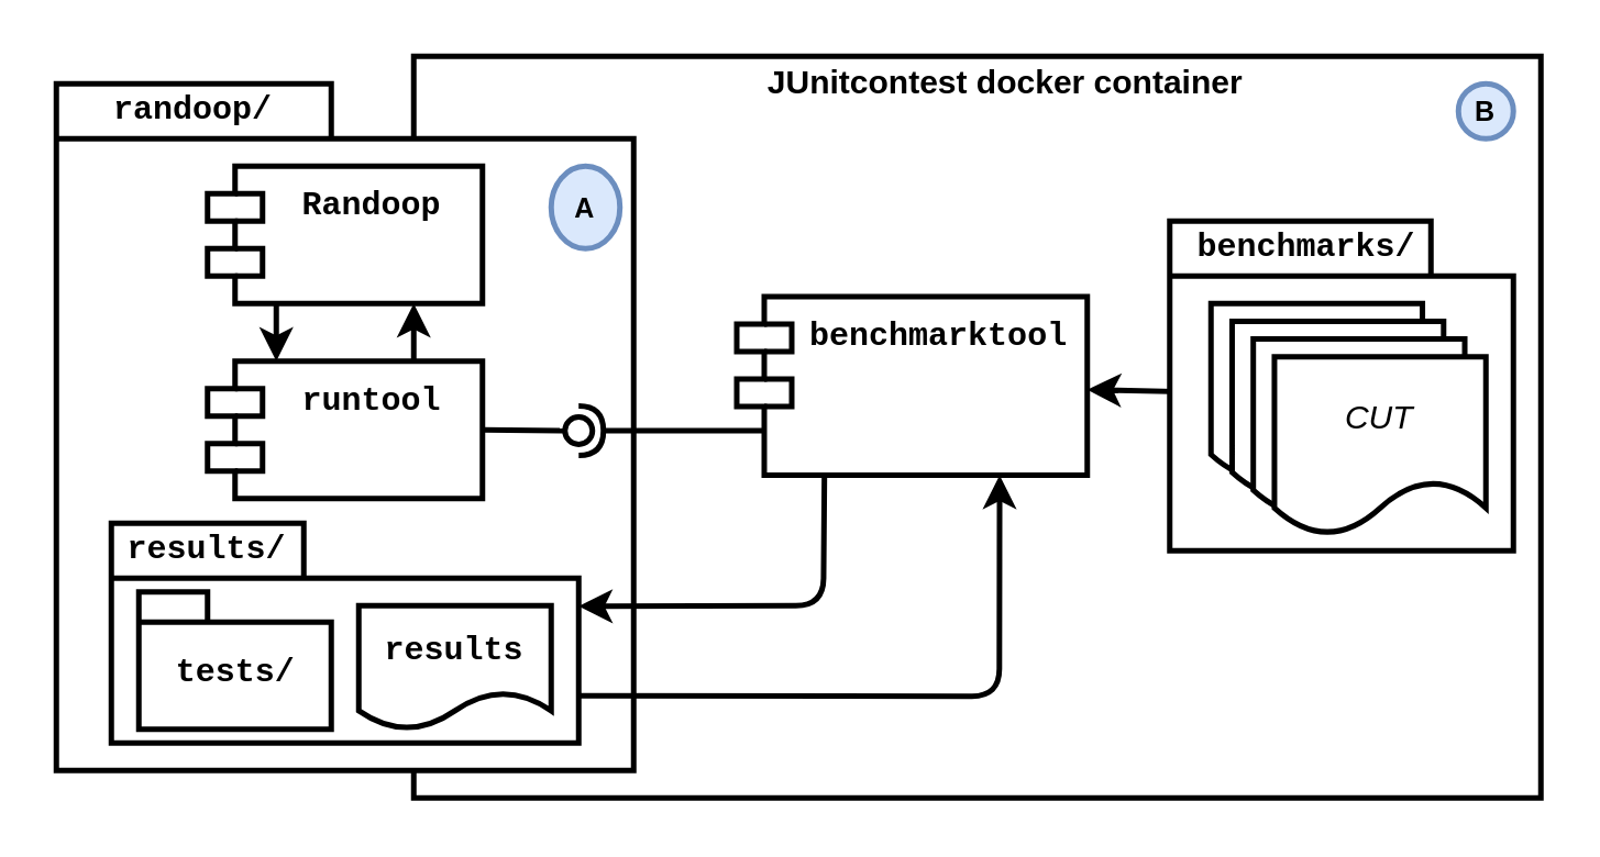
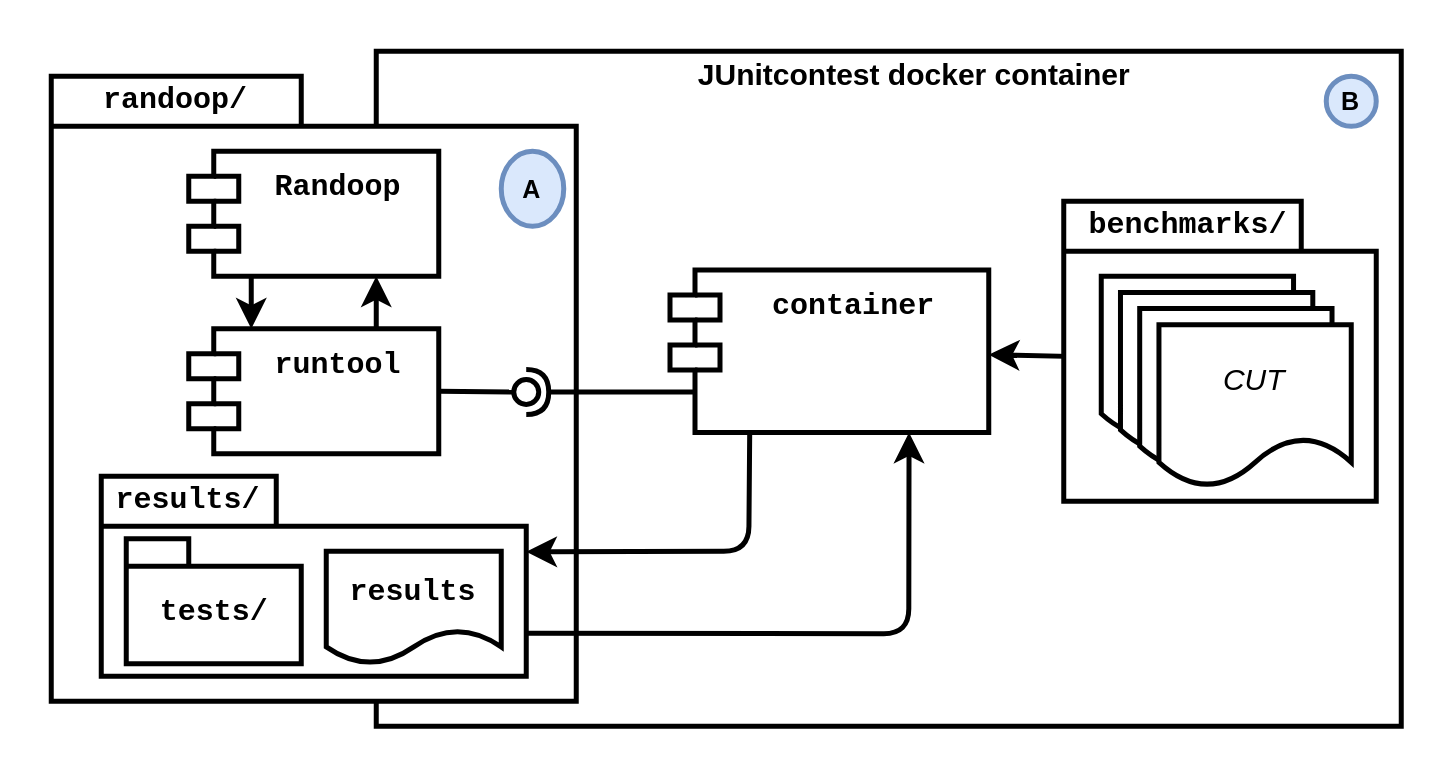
  <mxCell id="0" />
  <mxCell id="1" parent="0" />
  <mxCell id="2" value="" style="rounded=0;whiteSpace=wrap;html=1;fillColor=none;strokeWidth=2;" parent="1" vertex="1"><mxGeometry x="150" y="20" width="410" height="270" as="geometry" /></mxCell>
  <mxCell id="3" value="&lt;b&gt;JUnitcontest docker container&lt;/b&gt;" style="text;html=1;strokeColor=none;fillColor=none;align=center;verticalAlign=middle;whiteSpace=wrap;rounded=0;strokeWidth=2;" parent="1" vertex="1"><mxGeometry x="267.5" y="20" width="195" height="20" as="geometry" /></mxCell>
  <mxCell id="4" value="" style="shape=folder;fontStyle=1;spacingTop=10;tabWidth=100;tabHeight=20;tabPosition=left;html=1;strokeWidth=2;" parent="1" vertex="1"><mxGeometry x="20" y="30" width="210" height="250" as="geometry" /></mxCell>
  <mxCell id="5" value="runtool" style="shape=module;align=left;spacingLeft=20;align=center;verticalAlign=top;fillColor=#ffffff;fontFamily=Courier New;fontStyle=1;strokeWidth=2;" parent="1" vertex="1"><mxGeometry x="75" y="131" width="100" height="50" as="geometry" /></mxCell>
  <mxCell id="6" value="Randoop" style="shape=module;align=left;spacingLeft=20;align=center;verticalAlign=top;fillColor=#ffffff;fontFamily=Courier New;fontStyle=1;strokeWidth=2;" parent="1" vertex="1"><mxGeometry x="75" y="60" width="100" height="50" as="geometry" /></mxCell>
  <mxCell id="7" value="" style="endArrow=classic;html=1;fontFamily=Courier New;exitX=0.75;exitY=0;exitDx=0;exitDy=0;entryX=0.75;entryY=1;entryDx=0;entryDy=0;strokeWidth=2;" parent="1" source="5" target="6" edge="1"><mxGeometry width="50" height="50" relative="1" as="geometry"><mxPoint x="250" y="180" as="sourcePoint" /><mxPoint x="300" y="130" as="targetPoint" /></mxGeometry></mxCell>
  <mxCell id="8" value="" style="endArrow=classic;html=1;fontFamily=Courier New;exitX=0.25;exitY=1;exitDx=0;exitDy=0;entryX=0.25;entryY=0;entryDx=0;entryDy=0;strokeWidth=2;" parent="1" source="6" target="5" edge="1"><mxGeometry width="50" height="50" relative="1" as="geometry"><mxPoint x="195" y="140" as="sourcePoint" /><mxPoint x="195" y="120" as="targetPoint" /></mxGeometry></mxCell>
  <mxCell id="9" value="" style="rounded=0;orthogonalLoop=1;jettySize=auto;html=1;endArrow=none;endFill=0;fontFamily=Courier New;exitX=1;exitY=0.5;exitDx=0;exitDy=0;strokeWidth=2;" parent="1" source="5" target="11" edge="1"><mxGeometry relative="1" as="geometry"><mxPoint x="250" y="155" as="sourcePoint" /></mxGeometry></mxCell>
  <mxCell id="10" value="" style="rounded=0;orthogonalLoop=1;jettySize=auto;html=1;endArrow=halfCircle;endFill=0;entryX=0.5;entryY=0.5;entryDx=0;entryDy=0;endSize=6;strokeWidth=2;fontFamily=Courier New;exitX=0;exitY=0.75;exitDx=10;exitDy=0;exitPerimeter=0;" parent="1" source="12" target="11" edge="1"><mxGeometry relative="1" as="geometry"><mxPoint x="290" y="155" as="sourcePoint" /></mxGeometry></mxCell>
  <mxCell id="11" value="" style="ellipse;whiteSpace=wrap;html=1;fontFamily=Helvetica;fontSize=12;fontColor=#000000;align=center;strokeColor=#000000;fillColor=#ffffff;points=[];aspect=fixed;resizable=0;strokeWidth=2;" parent="1" vertex="1"><mxGeometry x="205" y="151.3" width="10" height="10" as="geometry" /></mxCell>
- <mxCell id="12" value="benchmarktool" style="shape=module;align=left;spacingLeft=20;align=center;verticalAlign=top;fillColor=#ffffff;fontFamily=Courier New;fontStyle=1;strokeWidth=2;" parent="1" vertex="1"><mxGeometry x="267.5" y="107.5" width="127.5" height="65" as="geometry" /></mxCell>
+ <mxCell id="12" value="container" style="shape=module;align=left;spacingLeft=20;align=center;verticalAlign=top;fillColor=#ffffff;fontFamily=Courier New;fontStyle=1;strokeWidth=2;" parent="1" vertex="1"><mxGeometry x="267.5" y="107.5" width="127.5" height="65" as="geometry" /></mxCell>
  <mxCell id="13" value="" style="endArrow=classic;html=1;fontFamily=Courier New;exitX=0;exitY=0.5;exitDx=0;exitDy=0;strokeWidth=2;" parent="1" source="26" target="12" edge="1"><mxGeometry width="50" height="50" relative="1" as="geometry"><mxPoint x="240" y="250" as="sourcePoint" /><mxPoint x="290" y="200" as="targetPoint" /></mxGeometry></mxCell>
  <mxCell id="14" value="" style="group;strokeWidth=2;fontFamily=Courier New;" parent="1" vertex="1" connectable="0"><mxGeometry x="40" y="190" width="170" height="94.71" as="geometry" /></mxCell>
  <mxCell id="15" value="" style="shape=folder;fontStyle=1;spacingTop=10;tabWidth=70;tabHeight=20;tabPosition=left;html=1;fillColor=#ffffff;strokeWidth=2;" parent="14" vertex="1"><mxGeometry width="170" height="80" as="geometry" /></mxCell>
  <mxCell id="16" value="tests/" style="shape=folder;fontStyle=1;spacingTop=10;tabWidth=25;tabHeight=11;tabPosition=left;html=1;fillColor=#ffffff;fontFamily=Courier New;strokeWidth=2;" parent="14" vertex="1"><mxGeometry x="10" y="25" width="70" height="50" as="geometry" /></mxCell>
  <mxCell id="17" value="results/" style="text;html=1;strokeColor=none;fillColor=none;align=center;verticalAlign=middle;whiteSpace=wrap;rounded=0;fontFamily=Courier New;fontStyle=1" parent="14" vertex="1"><mxGeometry width="70" height="20" as="geometry" /></mxCell>
  <mxCell id="18" value="&lt;font face=&quot;Courier New&quot;&gt;&lt;b&gt;results&lt;/b&gt;&lt;/font&gt;" style="shape=document;whiteSpace=wrap;html=1;boundedLbl=1;strokeWidth=2;" vertex="1" parent="14"><mxGeometry x="90" y="30" width="70" height="45" as="geometry" /></mxCell>
  <mxCell id="19" value="" style="endArrow=classic;html=1;fontFamily=Helvetica;exitX=0.25;exitY=1;exitDx=0;exitDy=0;entryX=0;entryY=0;entryDx=170;entryDy=30.25;entryPerimeter=0;strokeWidth=2;" parent="1" source="12" target="15" edge="1"><mxGeometry width="50" height="50" relative="1" as="geometry"><mxPoint x="240" y="210" as="sourcePoint" /><mxPoint x="290" y="160" as="targetPoint" /><Array as="points"><mxPoint x="299" y="220" /></Array></mxGeometry></mxCell>
  <mxCell id="20" value="" style="endArrow=classic;html=1;fontFamily=Helvetica;exitX=0;exitY=0;exitDx=170;exitDy=62.75;entryX=0.75;entryY=1;entryDx=0;entryDy=0;strokeWidth=2;exitPerimeter=0;" parent="1" source="15" target="12" edge="1"><mxGeometry width="50" height="50" relative="1" as="geometry"><mxPoint x="336.875" y="220" as="sourcePoint" /><mxPoint x="240" y="269.25" as="targetPoint" /><Array as="points"><mxPoint x="363" y="253" /></Array></mxGeometry></mxCell>
  <mxCell id="21" value="&lt;span style=&quot;font-size: 10px&quot;&gt;A&lt;/span&gt;" style="ellipse;whiteSpace=wrap;html=1;aspect=fixed;strokeWidth=2;fillColor=#dae8fc;fontFamily=Helvetica;strokeColor=#6c8ebf;fontSize=10;fontStyle=1;spacing=0;" parent="1" vertex="1"><mxGeometry x="200" y="60" width="25" height="30" as="geometry" /></mxCell>
  <mxCell id="22" value="&lt;span style=&quot;font-size: 10px&quot;&gt;B&lt;/span&gt;" style="ellipse;whiteSpace=wrap;html=1;aspect=fixed;strokeWidth=2;fillColor=#dae8fc;fontFamily=Helvetica;strokeColor=#6c8ebf;fontSize=10;fontStyle=1;spacing=0;" parent="1" vertex="1"><mxGeometry x="530" y="30" width="20" height="20" as="geometry" /></mxCell>
  <mxCell id="23" value="randoop/" style="text;html=1;strokeColor=none;fillColor=none;align=center;verticalAlign=middle;whiteSpace=wrap;rounded=0;fontFamily=Courier New;fontStyle=1" parent="1" vertex="1"><mxGeometry x="20" y="30" width="100" height="20" as="geometry" /></mxCell>
  <mxCell id="24" value="" style="shape=folder;fontStyle=1;spacingTop=10;tabWidth=95;tabHeight=20;tabPosition=left;html=1;fillColor=#ffffff;strokeWidth=2;" parent="1" vertex="1"><mxGeometry x="425" y="80" width="125" height="120" as="geometry" /></mxCell>
  <mxCell id="25" value="benchmarks/" style="text;html=1;strokeColor=none;fillColor=none;align=center;verticalAlign=middle;whiteSpace=wrap;rounded=0;fontStyle=1;strokeWidth=2;fontFamily=Courier New;" parent="1" vertex="1"><mxGeometry x="430" y="80" width="90" height="20" as="geometry" /></mxCell>
  <mxCell id="26" value="&lt;b&gt;CUT&lt;/b&gt;" style="shape=document;whiteSpace=wrap;html=1;boundedLbl=1;strokeWidth=2;" parent="1" vertex="1"><mxGeometry x="440" y="110.002" width="76.923" height="64.706" as="geometry" /></mxCell>
  <mxCell id="27" value="&lt;b&gt;CUT&lt;/b&gt;" style="shape=document;whiteSpace=wrap;html=1;boundedLbl=1;strokeWidth=2;" parent="1" vertex="1"><mxGeometry x="447.692" y="116.473" width="76.923" height="64.706" as="geometry" /></mxCell>
  <mxCell id="28" value="&lt;b&gt;CUT&lt;/b&gt;" style="shape=document;whiteSpace=wrap;html=1;boundedLbl=1;strokeWidth=2;" parent="1" vertex="1"><mxGeometry x="455.385" y="122.944" width="76.923" height="64.706" as="geometry" /></mxCell>
  <mxCell id="29" value="&lt;i&gt;CUT&lt;/i&gt;" style="shape=document;whiteSpace=wrap;html=1;boundedLbl=1;strokeWidth=2;" parent="1" vertex="1"><mxGeometry x="463.077" y="129.414" width="76.923" height="64.706" as="geometry" /></mxCell>
